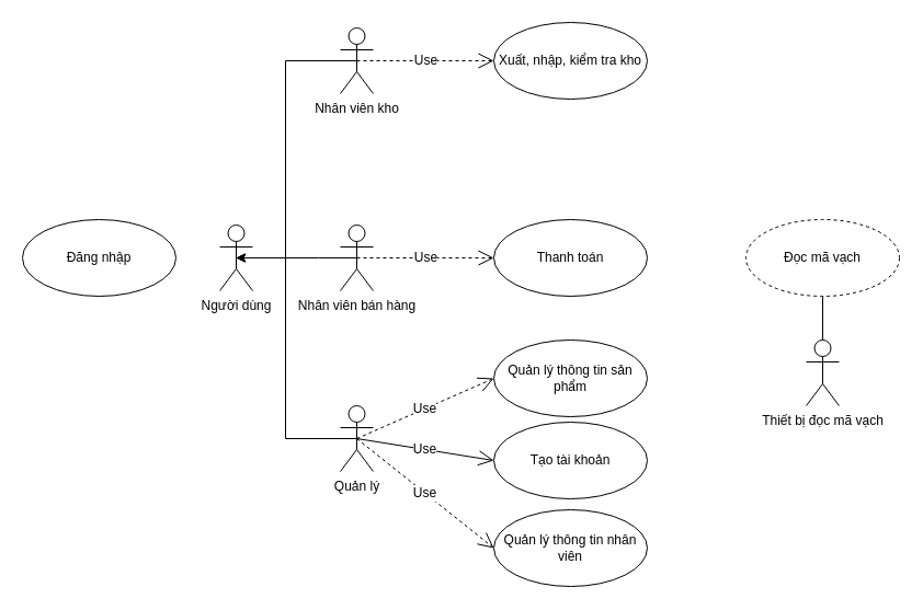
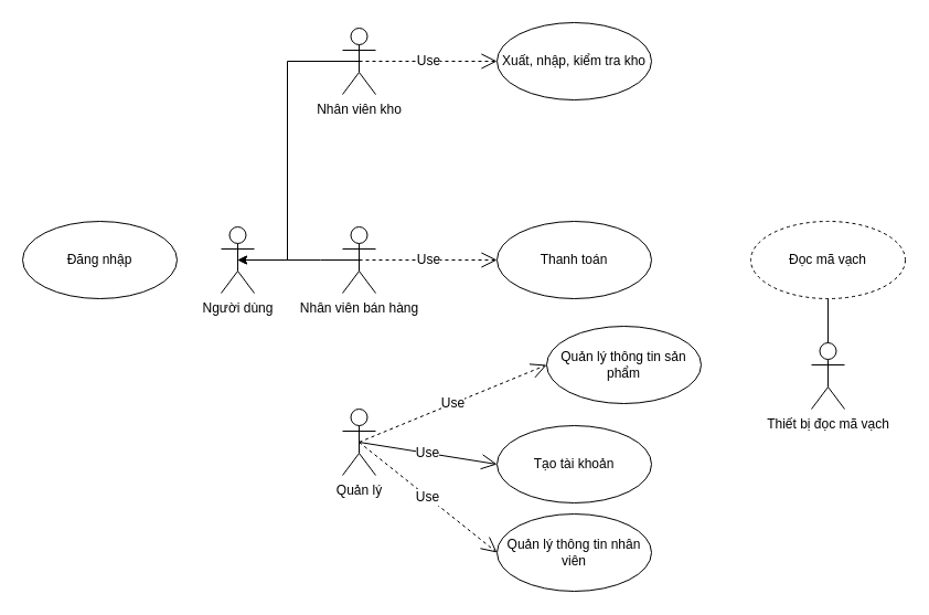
  <mxCell id="0" />
  <mxCell id="1" parent="0" />
  <mxCell id="2" style="edgeStyle=orthogonalEdgeStyle;rounded=0;orthogonalLoop=1;jettySize=auto;html=1;exitX=0.5;exitY=0.5;exitDx=0;exitDy=0;exitPerimeter=0;entryX=0.5;entryY=0.5;entryDx=0;entryDy=0;entryPerimeter=0;fontFamily=Helvetica;fontSize=12;fontColor=default;" edge="1" parent="1" source="3" target="10"><mxGeometry relative="1" as="geometry"><Array as="points"><mxPoint x="260" y="55" /><mxPoint x="260" y="235" /></Array></mxGeometry></mxCell>
  <mxCell id="3" value="Nhân viên kho" style="shape=umlActor;verticalLabelPosition=bottom;verticalAlign=top;html=1;" vertex="1" parent="1"><mxGeometry x="310" y="25" width="30" height="60" as="geometry" /></mxCell>
- <mxCell id="4" style="edgeStyle=orthogonalEdgeStyle;rounded=0;orthogonalLoop=1;jettySize=auto;html=1;exitX=0.5;exitY=0.5;exitDx=0;exitDy=0;exitPerimeter=0;entryX=0.5;entryY=0.5;entryDx=0;entryDy=0;entryPerimeter=0;fontFamily=Helvetica;fontSize=12;fontColor=default;" edge="1" parent="1" source="5" target="10"><mxGeometry relative="1" as="geometry"><Array as="points"><mxPoint x="260" y="400" /><mxPoint x="260" y="235" /></Array></mxGeometry></mxCell>
  <mxCell id="5" value="Quản lý" style="shape=umlActor;verticalLabelPosition=bottom;verticalAlign=top;html=1;fontFamily=Helvetica;fontSize=12;fontColor=default;strokeColor=default;fillColor=default;" vertex="1" parent="1"><mxGeometry x="310" y="370" width="30" height="60" as="geometry" /></mxCell>
  <mxCell id="6" style="edgeStyle=orthogonalEdgeStyle;rounded=0;orthogonalLoop=1;jettySize=auto;html=1;exitX=0.5;exitY=0.5;exitDx=0;exitDy=0;exitPerimeter=0;entryX=0.5;entryY=0.5;entryDx=0;entryDy=0;entryPerimeter=0;fontFamily=Helvetica;fontSize=12;fontColor=default;" edge="1" parent="1" source="7" target="10"><mxGeometry relative="1" as="geometry"><Array as="points"><mxPoint x="290" y="235" /><mxPoint x="290" y="235" /></Array></mxGeometry></mxCell>
  <mxCell id="7" value="Nhân viên bán hàng" style="shape=umlActor;verticalLabelPosition=bottom;verticalAlign=top;html=1;fontFamily=Helvetica;fontSize=12;fontColor=default;strokeColor=default;fillColor=default;" vertex="1" parent="1"><mxGeometry x="310" y="205" width="30" height="60" as="geometry" /></mxCell>
  <mxCell id="8" value="Tạo tài khoản" style="ellipse;whiteSpace=wrap;html=1;fontFamily=Helvetica;fontSize=12;fontColor=default;strokeColor=default;fillColor=default;" vertex="1" parent="1"><mxGeometry x="450" y="385" width="140" height="70" as="geometry" /></mxCell>
  <mxCell id="9" value="Đăng nhập" style="ellipse;whiteSpace=wrap;html=1;fontFamily=Helvetica;fontSize=12;fontColor=default;strokeColor=default;fillColor=default;" vertex="1" parent="1"><mxGeometry y="200" width="140" height="70" as="geometry" x="20" /></mxCell>
  <mxCell id="10" value="Người dùng" style="shape=umlActor;verticalLabelPosition=bottom;verticalAlign=top;html=1;fontFamily=Helvetica;fontSize=12;fontColor=default;strokeColor=default;fillColor=default;" vertex="1" parent="1"><mxGeometry x="200" y="205" width="30" height="60" as="geometry" /></mxCell>
  <mxCell id="11" value="Use" style="endArrow=open;endSize=12;dashed=0;html=1;rounded=0;fontFamily=Helvetica;fontSize=12;fontColor=default;exitX=0.5;exitY=0.5;exitDx=0;exitDy=0;exitPerimeter=0;entryX=0;entryY=0.5;entryDx=0;entryDy=0;" edge="1" parent="1" source="5" target="8"><mxGeometry width="160" relative="1" as="geometry"><mxPoint x="350" y="255" as="sourcePoint" /><mxPoint x="510" y="255" as="targetPoint" /></mxGeometry></mxCell>
  <mxCell id="12" value="Thanh toán" style="ellipse;whiteSpace=wrap;html=1;fontFamily=Helvetica;fontSize=12;fontColor=default;strokeColor=default;fillColor=default;" vertex="1" parent="1"><mxGeometry x="450" y="200" width="140" height="70" as="geometry" /></mxCell>
  <mxCell id="13" value="Use" style="endArrow=open;endSize=12;dashed=1;html=1;rounded=0;fontFamily=Helvetica;fontSize=12;fontColor=default;exitX=0.5;exitY=0.5;exitDx=0;exitDy=0;exitPerimeter=0;entryX=0;entryY=0.5;entryDx=0;entryDy=0;" edge="1" parent="1" source="7" target="12"><mxGeometry width="160" relative="1" as="geometry"><mxPoint x="350" y="255" as="sourcePoint" /><mxPoint x="510" y="255" as="targetPoint" /></mxGeometry></mxCell>
  <mxCell id="14" value="Xuất, nhập, kiểm tra kho" style="ellipse;whiteSpace=wrap;html=1;fontFamily=Helvetica;fontSize=12;fontColor=default;strokeColor=default;fillColor=default;" vertex="1" parent="1"><mxGeometry x="450" y="20" width="140" height="70" as="geometry" /></mxCell>
  <mxCell id="15" value="Use" style="endArrow=open;endSize=12;dashed=1;html=1;rounded=0;fontFamily=Helvetica;fontSize=12;fontColor=default;exitX=0.5;exitY=0.5;exitDx=0;exitDy=0;exitPerimeter=0;entryX=0;entryY=0.5;entryDx=0;entryDy=0;" edge="1" parent="1" source="3" target="14"><mxGeometry width="160" relative="1" as="geometry"><mxPoint x="350" y="255" as="sourcePoint" /><mxPoint x="510" y="255" as="targetPoint" /></mxGeometry></mxCell>
- <mxCell id="16" value="Quản lý thông tin sản phẩm" style="ellipse;whiteSpace=wrap;html=1;fontFamily=Helvetica;fontSize=12;fontColor=default;strokeColor=default;fillColor=default;" vertex="1" parent="1"><mxGeometry x="450" y="310" width="140" height="70" as="geometry" /></mxCell>
+ <mxCell id="16" value="Quản lý thông tin sản phẩm" style="ellipse;whiteSpace=wrap;html=1;fontFamily=Helvetica;fontSize=12;fontColor=default;strokeColor=default;fillColor=default;" vertex="1" parent="1"><mxGeometry x="495" y="295" width="140" height="70" as="geometry" /></mxCell>
  <mxCell id="17" value="Use" style="endArrow=open;endSize=12;dashed=1;html=1;rounded=0;fontFamily=Helvetica;fontSize=12;fontColor=default;exitX=0.5;exitY=0.5;exitDx=0;exitDy=0;exitPerimeter=0;entryX=0;entryY=0.5;entryDx=0;entryDy=0;" edge="1" parent="1" source="5" target="16"><mxGeometry width="160" relative="1" as="geometry"><mxPoint x="350" y="345" as="sourcePoint" /><mxPoint x="510" y="345" as="targetPoint" /></mxGeometry></mxCell>
  <mxCell id="18" value="Đọc mã vạch" style="ellipse;whiteSpace=wrap;html=1;fontFamily=Helvetica;fontSize=12;fontColor=default;strokeColor=default;fillColor=default;dashed=1;" vertex="1" parent="1"><mxGeometry x="680" y="200" width="140" height="70" as="geometry" /></mxCell>
  <mxCell id="19" value="Thiết bị đọc mã vạch" style="shape=umlActor;verticalLabelPosition=bottom;verticalAlign=top;html=1;fontFamily=Helvetica;fontSize=12;fontColor=default;strokeColor=default;fillColor=default;" vertex="1" parent="1"><mxGeometry x="735" y="310" width="30" height="60" as="geometry" /></mxCell>
  <mxCell id="20" value="" style="endArrow=none;html=1;rounded=0;fontFamily=Helvetica;fontSize=12;fontColor=default;entryX=0.5;entryY=0;entryDx=0;entryDy=0;entryPerimeter=0;exitX=0.5;exitY=1;exitDx=0;exitDy=0;" edge="1" parent="1" source="18" target="19"><mxGeometry width="50" height="50" relative="1" as="geometry"><mxPoint x="410" y="265" as="sourcePoint" /><mxPoint x="460" y="215" as="targetPoint" /></mxGeometry></mxCell>
  <mxCell id="21" value="Use" style="endArrow=open;endSize=12;dashed=1;html=1;rounded=0;fontFamily=Helvetica;fontSize=12;fontColor=default;exitX=0.5;exitY=0.5;exitDx=0;exitDy=0;exitPerimeter=0;entryX=0;entryY=0.5;entryDx=0;entryDy=0;" edge="1" parent="1" source="5" target="22"><mxGeometry width="160" relative="1" as="geometry"><mxPoint x="350" y="445" as="sourcePoint" /><mxPoint x="420" y="565" as="targetPoint" /></mxGeometry></mxCell>
  <mxCell id="22" value="Quản lý thông tin nhân viên" style="ellipse;whiteSpace=wrap;html=1;fontFamily=Helvetica;fontSize=12;fontColor=default;strokeColor=default;fillColor=default;" vertex="1" parent="1"><mxGeometry x="450" y="465" width="140" height="70" as="geometry" /></mxCell>
